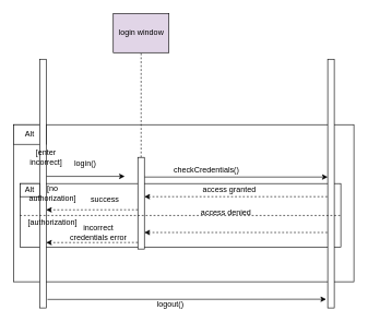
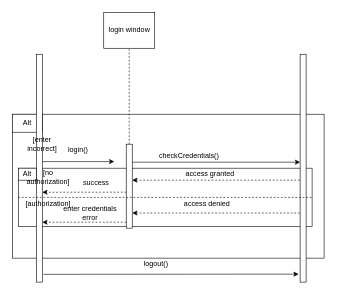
  <mxCell id="0" />
  <mxCell id="1" parent="0" />
  <mxCell id="2" value="" style="rounded=0;whiteSpace=wrap;html=1;" vertex="1" parent="1"><mxGeometry x="20" y="190" width="520" height="240" as="geometry" /></mxCell>
  <mxCell id="3" value="Alt" style="rounded=0;whiteSpace=wrap;html=1;" vertex="1" parent="1"><mxGeometry x="20" y="190" width="50" height="30" as="geometry" /></mxCell>
  <mxCell id="4" value="" style="endArrow=none;dashed=1;html=1;exitX=0.5;exitY=0;exitDx=0;exitDy=0;" edge="1" parent="1" source="14"><mxGeometry width="50" height="50" relative="1" as="geometry"><mxPoint x="300" y="270" as="sourcePoint" /><mxPoint x="215" y="80" as="targetPoint" /></mxGeometry></mxCell>
- <mxCell id="5" value="login window" style="rounded=0;whiteSpace=wrap;html=1;fillColor=#e1d5e7;" vertex="1" parent="1"><mxGeometry x="172.5" y="20" width="85" height="60" as="geometry" /></mxCell>
+ <mxCell id="5" value="login window" style="rounded=0;whiteSpace=wrap;html=1;" vertex="1" parent="1"><mxGeometry x="172.5" y="20" width="85" height="60" as="geometry" /></mxCell>
  <mxCell id="6" value="" style="endArrow=classic;html=1;exitX=1.044;exitY=0.471;exitDx=0;exitDy=0;exitPerimeter=0;" edge="1" parent="1" source="15"><mxGeometry width="50" height="50" relative="1" as="geometry"><mxPoint x="80" y="269" as="sourcePoint" /><mxPoint x="190" y="269" as="targetPoint" /></mxGeometry></mxCell>
  <mxCell id="7" value="login()" style="text;html=1;strokeColor=none;fillColor=none;align=center;verticalAlign=middle;whiteSpace=wrap;rounded=0;" vertex="1" parent="1"><mxGeometry x="110" y="240" width="40" height="20" as="geometry" /></mxCell>
  <mxCell id="8" value="" style="endArrow=classic;html=1;" edge="1" parent="1"><mxGeometry width="50" height="50" relative="1" as="geometry"><mxPoint x="220" y="270" as="sourcePoint" /><mxPoint x="500" y="270" as="targetPoint" /></mxGeometry></mxCell>
  <mxCell id="9" value="checkCredentials()" style="text;html=1;strokeColor=none;fillColor=none;align=center;verticalAlign=middle;whiteSpace=wrap;rounded=0;" vertex="1" parent="1"><mxGeometry x="295" y="250" width="40" height="20" as="geometry" /></mxCell>
  <mxCell id="10" value="" style="rounded=0;whiteSpace=wrap;html=1;" vertex="1" parent="1"><mxGeometry x="30" y="280" width="490" height="97.5" as="geometry" /></mxCell>
  <mxCell id="11" value="" style="rounded=0;whiteSpace=wrap;html=1;" vertex="1" parent="1"><mxGeometry x="500" y="90" width="10" height="380" as="geometry" /></mxCell>
  <mxCell id="12" value="access granted" style="text;html=1;strokeColor=none;fillColor=none;align=center;verticalAlign=middle;whiteSpace=wrap;rounded=0;" vertex="1" parent="1"><mxGeometry x="290" y="285" width="120" height="10" as="geometry" /></mxCell>
  <mxCell id="13" value="" style="endArrow=none;dashed=1;html=1;startArrow=classic;startFill=1;" edge="1" parent="1"><mxGeometry width="50" height="50" relative="1" as="geometry"><mxPoint x="220" y="300" as="sourcePoint" /><mxPoint x="500" y="300" as="targetPoint" /></mxGeometry></mxCell>
  <mxCell id="14" value="" style="rounded=0;whiteSpace=wrap;html=1;" vertex="1" parent="1"><mxGeometry x="210" y="240" width="10" height="140" as="geometry" /></mxCell>
  <mxCell id="15" value="" style="rounded=0;whiteSpace=wrap;html=1;" vertex="1" parent="1"><mxGeometry x="60" y="90" width="10" height="380" as="geometry" /></mxCell>
  <mxCell id="16" value="[enter incorrect]" style="text;html=1;strokeColor=none;fillColor=none;align=center;verticalAlign=middle;whiteSpace=wrap;rounded=0;" vertex="1" parent="1"><mxGeometry x="50" y="230" width="40" height="20" as="geometry" /></mxCell>
  <mxCell id="17" value="Alt" style="rounded=0;whiteSpace=wrap;html=1;" vertex="1" parent="1"><mxGeometry x="30" y="280" width="30" height="20" as="geometry" /></mxCell>
  <mxCell id="18" value="" style="endArrow=none;dashed=1;html=1;exitX=0;exitY=0.5;exitDx=0;exitDy=0;entryX=1;entryY=0.5;entryDx=0;entryDy=0;" edge="1" parent="1" source="10" target="10"><mxGeometry width="50" height="50" relative="1" as="geometry"><mxPoint x="270" y="360" as="sourcePoint" /><mxPoint x="320" y="310" as="targetPoint" /></mxGeometry></mxCell>
  <mxCell id="19" value="" style="endArrow=classic;html=1;dashed=1;" edge="1" parent="1"><mxGeometry width="50" height="50" relative="1" as="geometry"><mxPoint x="210" y="320" as="sourcePoint" /><mxPoint x="70" y="320.143" as="targetPoint" /></mxGeometry></mxCell>
  <mxCell id="20" value="success" style="text;html=1;strokeColor=none;fillColor=none;align=center;verticalAlign=middle;whiteSpace=wrap;rounded=0;" vertex="1" parent="1"><mxGeometry x="120" y="295" width="80" height="20" as="geometry" /></mxCell>
  <mxCell id="21" value="" style="endArrow=none;dashed=1;html=1;startArrow=classic;startFill=1;" edge="1" parent="1"><mxGeometry width="50" height="50" relative="1" as="geometry"><mxPoint x="220" y="354.76" as="sourcePoint" /><mxPoint x="500" y="354.76" as="targetPoint" /></mxGeometry></mxCell>
- <mxCell id="22" value="access denied" style="text;html=1;strokeColor=none;fillColor=none;align=center;verticalAlign=middle;whiteSpace=wrap;rounded=0;" vertex="1" parent="1"><mxGeometry x="305" y="315" width="80" height="20" as="geometry" /></mxCell>
+ <mxCell id="22" value="access denied" style="text;html=1;strokeColor=none;fillColor=none;align=center;verticalAlign=middle;whiteSpace=wrap;rounded=0;" vertex="1" parent="1"><mxGeometry x="305" y="330" width="80" height="20" as="geometry" /></mxCell>
  <mxCell id="23" value="" style="endArrow=classic;html=1;dashed=1;" edge="1" parent="1"><mxGeometry width="50" height="50" relative="1" as="geometry"><mxPoint x="210" y="370" as="sourcePoint" /><mxPoint x="70" y="370.143" as="targetPoint" /></mxGeometry></mxCell>
- <mxCell id="24" value="incorrect credentials error" style="text;html=1;strokeColor=none;fillColor=none;align=center;verticalAlign=middle;whiteSpace=wrap;rounded=0;" vertex="1" parent="1"><mxGeometry x="100" y="345" width="100" height="20" as="geometry" /></mxCell>
+ <mxCell id="24" value="enter credentials error" style="text;html=1;strokeColor=none;fillColor=none;align=center;verticalAlign=middle;whiteSpace=wrap;rounded=0;" vertex="1" parent="1"><mxGeometry x="100" y="345" width="100" height="20" as="geometry" /></mxCell>
  <mxCell id="25" value="[no authorization]" style="text;html=1;strokeColor=none;fillColor=none;align=center;verticalAlign=middle;whiteSpace=wrap;rounded=0;" vertex="1" parent="1"><mxGeometry x="60" y="285" width="40" height="20" as="geometry" /></mxCell>
  <mxCell id="26" value="[authorization]" style="text;html=1;strokeColor=none;fillColor=none;align=center;verticalAlign=middle;whiteSpace=wrap;rounded=0;" vertex="1" parent="1"><mxGeometry x="60" y="330" width="40" height="20" as="geometry" /></mxCell>
  <mxCell id="27" value="" style="endArrow=classic;html=1;entryX=-0.238;entryY=0.965;entryDx=0;entryDy=0;entryPerimeter=0;" edge="1" parent="1" target="11"><mxGeometry width="50" height="50" relative="1" as="geometry"><mxPoint x="72" y="457" as="sourcePoint" /><mxPoint x="490" y="458" as="targetPoint" /></mxGeometry></mxCell>
- <mxCell id="28" value="logout()" style="text;html=1;strokeColor=none;fillColor=none;align=center;verticalAlign=middle;whiteSpace=wrap;rounded=0;" vertex="1" parent="1"><mxGeometry x="240" y="455" width="40" height="20" as="geometry" /></mxCell>
+ <mxCell id="28" value="logout()" style="text;html=1;strokeColor=none;fillColor=none;align=center;verticalAlign=middle;whiteSpace=wrap;rounded=0;" vertex="1" parent="1"><mxGeometry x="240" y="430" width="40" height="20" as="geometry" /></mxCell>
